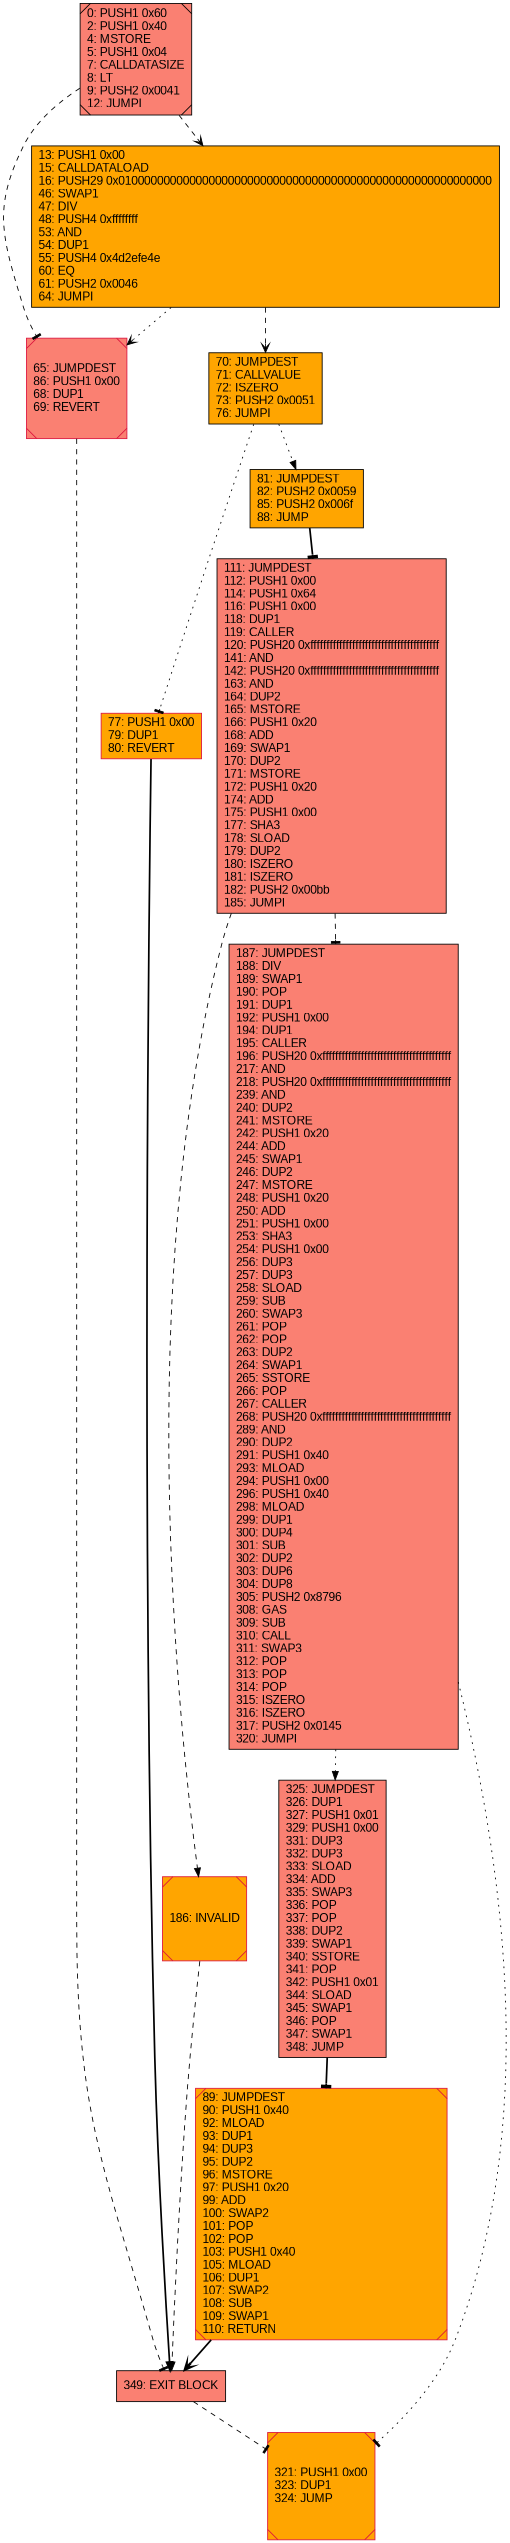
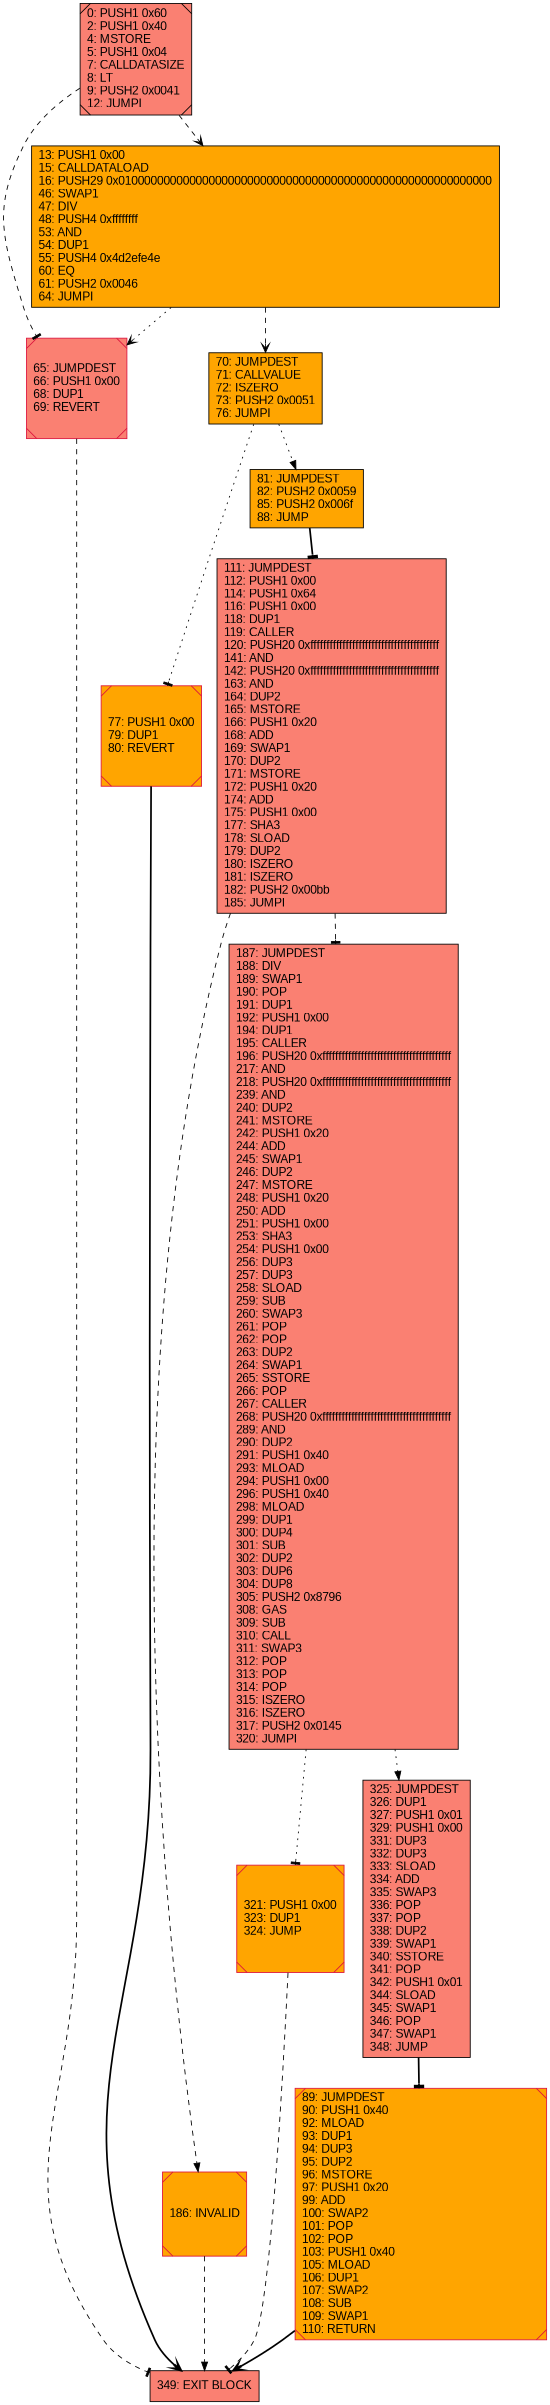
  digraph {
    rankdir=UD
    node [color=black fillcolor=orange fontcolor=black fontname=arial shape=box style=filled]
    edge [arrowhead=tee style=dashed]
    n1 [color=crimson label="321: PUSH1 0x00\l323: DUP1\l324: JUMP\l" shape=Msquare]
    n2 [fillcolor=salmon label="349: EXIT BLOCK\l"]
    n3 [label="13: PUSH1 0x00\l15: CALLDATALOAD\l16: PUSH29 0x0100000000000000000000000000000000000000000000000000000000\l46: SWAP1\l47: DIV\l48: PUSH4 0xffffffff\l53: AND\l54: DUP1\l55: PUSH4 0x4d2efe4e\l60: EQ\l61: PUSH2 0x0046\l64: JUMPI\l"]
-   n4 [color=crimson fillcolor=salmon label="65: JUMPDEST\l86: PUSH1 0x00\l68: DUP1\l69: REVERT\l" shape=Msquare]
+   n4 [color=crimson fillcolor=salmon label="65: JUMPDEST\l66: PUSH1 0x00\l68: DUP1\l69: REVERT\l" shape=Msquare]
    n5 [label="70: JUMPDEST\l71: CALLVALUE\l72: ISZERO\l73: PUSH2 0x0051\l76: JUMPI\l"]
-   n6 [color=crimson label="77: PUSH1 0x00\l79: DUP1\l80: REVERT\l"]
+   n6 [color=crimson label="77: PUSH1 0x00\l79: DUP1\l80: REVERT\l" shape=Msquare]
    n7 [label="81: JUMPDEST\l82: PUSH2 0x0059\l85: PUSH2 0x006f\l88: JUMP\l"]
    n8 [fillcolor=salmon label="111: JUMPDEST\l112: PUSH1 0x00\l114: PUSH1 0x64\l116: PUSH1 0x00\l118: DUP1\l119: CALLER\l120: PUSH20 0xffffffffffffffffffffffffffffffffffffffff\l141: AND\l142: PUSH20 0xffffffffffffffffffffffffffffffffffffffff\l163: AND\l164: DUP2\l165: MSTORE\l166: PUSH1 0x20\l168: ADD\l169: SWAP1\l170: DUP2\l171: MSTORE\l172: PUSH1 0x20\l174: ADD\l175: PUSH1 0x00\l177: SHA3\l178: SLOAD\l179: DUP2\l180: ISZERO\l181: ISZERO\l182: PUSH2 0x00bb\l185: JUMPI\l"]
    n9 [color=crimson label="186: INVALID\l" shape=Msquare]
    n10 [fillcolor=salmon label="187: JUMPDEST\l188: DIV\l189: SWAP1\l190: POP\l191: DUP1\l192: PUSH1 0x00\l194: DUP1\l195: CALLER\l196: PUSH20 0xffffffffffffffffffffffffffffffffffffffff\l217: AND\l218: PUSH20 0xffffffffffffffffffffffffffffffffffffffff\l239: AND\l240: DUP2\l241: MSTORE\l242: PUSH1 0x20\l244: ADD\l245: SWAP1\l246: DUP2\l247: MSTORE\l248: PUSH1 0x20\l250: ADD\l251: PUSH1 0x00\l253: SHA3\l254: PUSH1 0x00\l256: DUP3\l257: DUP3\l258: SLOAD\l259: SUB\l260: SWAP3\l261: POP\l262: POP\l263: DUP2\l264: SWAP1\l265: SSTORE\l266: POP\l267: CALLER\l268: PUSH20 0xffffffffffffffffffffffffffffffffffffffff\l289: AND\l290: DUP2\l291: PUSH1 0x40\l293: MLOAD\l294: PUSH1 0x00\l296: PUSH1 0x40\l298: MLOAD\l299: DUP1\l300: DUP4\l301: SUB\l302: DUP2\l303: DUP6\l304: DUP8\l305: PUSH2 0x8796\l308: GAS\l309: SUB\l310: CALL\l311: SWAP3\l312: POP\l313: POP\l314: POP\l315: ISZERO\l316: ISZERO\l317: PUSH2 0x0145\l320: JUMPI\l"]
    n11 [fillcolor=salmon label="325: JUMPDEST\l326: DUP1\l327: PUSH1 0x01\l329: PUSH1 0x00\l331: DUP3\l332: DUP3\l333: SLOAD\l334: ADD\l335: SWAP3\l336: POP\l337: POP\l338: DUP2\l339: SWAP1\l340: SSTORE\l341: POP\l342: PUSH1 0x01\l344: SLOAD\l345: SWAP1\l346: POP\l347: SWAP1\l348: JUMP\l"]
    n12 [color=crimson label="89: JUMPDEST\l90: PUSH1 0x40\l92: MLOAD\l93: DUP1\l94: DUP3\l95: DUP2\l96: MSTORE\l97: PUSH1 0x20\l99: ADD\l100: SWAP2\l101: POP\l102: POP\l103: PUSH1 0x40\l105: MLOAD\l106: DUP1\l107: SWAP2\l108: SUB\l109: SWAP1\l110: RETURN\l" shape=Msquare]
    n13 [fillcolor=salmon label="0: PUSH1 0x60\l2: PUSH1 0x40\l4: MSTORE\l5: PUSH1 0x04\l7: CALLDATASIZE\l8: LT\l9: PUSH2 0x0041\l12: JUMPI\l" shape=Msquare]
-   n2 -> n1
+   n1 -> n2
    n3 -> n4 [arrowhead=vee style=dotted]
    n3 -> n5 [arrowhead=vee]
    n4 -> n2
    n5 -> n6 [style=dotted]
    n5 -> n7 [arrowhead=normal style=dotted]
-   n6 -> n2 [arrowhead=normal style=bold]
+   n6 -> n2 [arrowhead=vee style=bold]
    n7 -> n8 [style=bold]
    n8 -> n9 [arrowhead=normal]
    n8 -> n10
    n9 -> n2 [arrowhead=normal]
    n10 -> n1 [style=dotted]
    n10 -> n11 [arrowhead=normal style=dotted]
    n11 -> n12 [style=bold]
    n12 -> n2 [arrowhead=vee style=bold]
    n13 -> n3 [arrowhead=vee]
    n13 -> n4
  }
